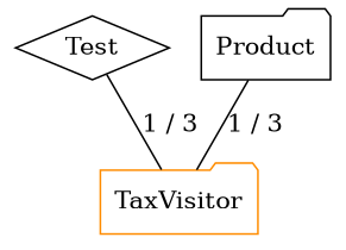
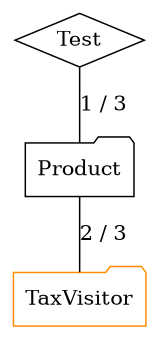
  graph {
    node [color=black shape=folder]
    TaxVisitor [color=darkorange]
    Test [shape=diamond]
    Product
-   Test -- TaxVisitor [label="1 / 3"]
-   Product -- TaxVisitor [label="1 / 3"]
+   Test -- Product [label="1 / 3"]
+   Product -- TaxVisitor [label="2 / 3"]
  }
